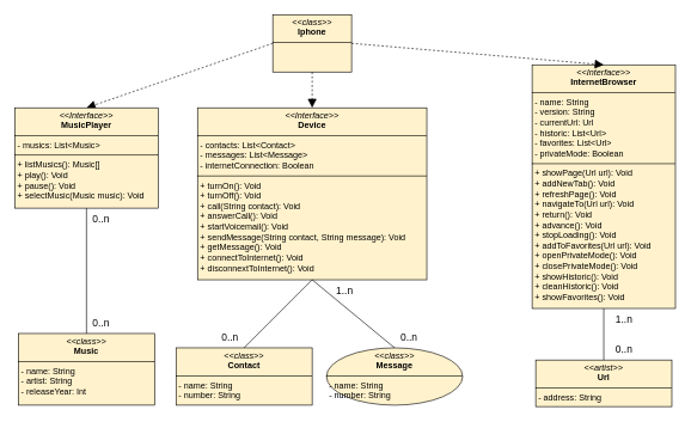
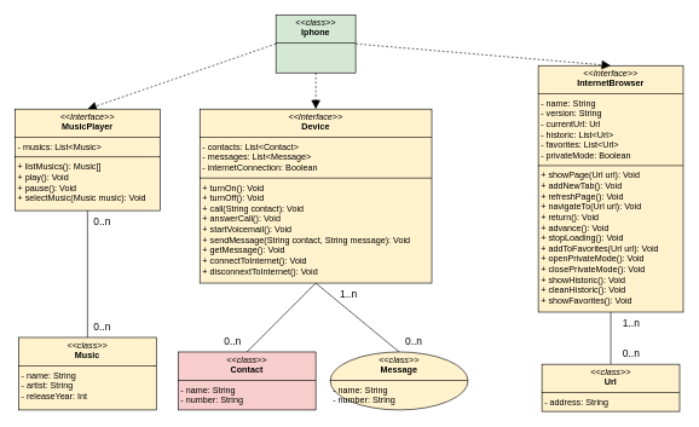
  <mxCell id="0" />
  <mxCell id="1" parent="0" />
  <mxCell id="2" style="rounded=0;orthogonalLoop=1;jettySize=auto;html=1;exitX=0;exitY=0.5;exitDx=0;exitDy=0;endArrow=block;endFill=1;endSize=10;dashed=1;fillColor=#fff2cc;strokeColor=#000000;" edge="1" parent="1" source="3"><mxGeometry relative="1" as="geometry"><mxPoint x="120" y="150" as="targetPoint" /></mxGeometry></mxCell>
- <mxCell id="3" value="&lt;p style=&quot;margin:0px;margin-top:4px;text-align:center;&quot;&gt;&lt;i&gt;&amp;lt;&amp;lt;class&amp;gt;&amp;gt;&lt;/i&gt;&lt;br&gt;&lt;b&gt;Iphone&lt;/b&gt;&lt;/p&gt;&lt;hr size=&quot;1&quot; style=&quot;border-style:solid;&quot;&gt;&lt;p style=&quot;margin:0px;margin-left:4px;&quot;&gt;&lt;br&gt;&lt;/p&gt;" style="verticalAlign=top;align=left;overflow=fill;html=1;whiteSpace=wrap;fillColor=#fff2cc;strokeColor=#000000;" vertex="1" parent="1"><mxGeometry x="380" y="20" width="110" height="80" as="geometry" /></mxCell>
+ <mxCell id="3" value="&lt;p style=&quot;margin:0px;margin-top:4px;text-align:center;&quot;&gt;&lt;i&gt;&amp;lt;&amp;lt;class&amp;gt;&amp;gt;&lt;/i&gt;&lt;br&gt;&lt;b&gt;Iphone&lt;/b&gt;&lt;/p&gt;&lt;hr size=&quot;1&quot; style=&quot;border-style:solid;&quot;&gt;&lt;p style=&quot;margin:0px;margin-left:4px;&quot;&gt;&lt;br&gt;&lt;/p&gt;" style="verticalAlign=top;align=left;overflow=fill;html=1;whiteSpace=wrap;fillColor=#d5e8d4;strokeColor=#000000;" vertex="1" parent="1"><mxGeometry x="380" y="20" width="110" height="80" as="geometry" /></mxCell>
  <mxCell id="4" value="&lt;p style=&quot;margin:0px;margin-top:4px;text-align:center;&quot;&gt;&lt;i&gt;&amp;lt;&amp;lt;Interface&amp;gt;&amp;gt;&lt;/i&gt;&lt;br&gt;&lt;b&gt;MusicPlayer&lt;/b&gt;&lt;/p&gt;&lt;hr size=&quot;1&quot; style=&quot;border-style:solid;&quot;&gt;&lt;p style=&quot;margin:0px;margin-left:4px;&quot;&gt;- musics: List&amp;lt;Music&amp;gt;&lt;br&gt;&lt;/p&gt;&lt;hr size=&quot;1&quot; style=&quot;border-style:solid;&quot;&gt;&lt;p style=&quot;margin:0px;margin-left:4px;&quot;&gt;+ listMusics(): Music[]&lt;br&gt;+ play(): Void&lt;/p&gt;&lt;p style=&quot;margin:0px;margin-left:4px;&quot;&gt;+ pause(): Void&lt;br&gt;&lt;/p&gt;&lt;p style=&quot;margin:0px;margin-left:4px;&quot;&gt;+ selectMusic(Music music): Void&lt;br&gt;&lt;/p&gt;" style="verticalAlign=top;align=left;overflow=fill;html=1;whiteSpace=wrap;fillColor=#fff2cc;strokeColor=#000000;" vertex="1" parent="1"><mxGeometry x="20" y="150" width="200" height="140" as="geometry" /></mxCell>
  <mxCell id="5" value="&lt;p style=&quot;margin:0px;margin-top:4px;text-align:center;&quot;&gt;&lt;i&gt;&amp;lt;&amp;lt;Interface&amp;gt;&amp;gt;&lt;/i&gt;&lt;br&gt;&lt;b&gt;Device&lt;/b&gt;&lt;/p&gt;&lt;hr size=&quot;1&quot; style=&quot;border-style:solid;&quot;&gt;&lt;p style=&quot;margin:0px;margin-left:4px;&quot;&gt;- contacts: List&amp;lt;Contact&amp;gt;&lt;/p&gt;&lt;p style=&quot;margin:0px;margin-left:4px;&quot;&gt;- messages: List&amp;lt;Message&amp;gt;&lt;/p&gt;&lt;p style=&quot;margin:0px;margin-left:4px;&quot;&gt;- internetConnection: Boolean&lt;/p&gt;&lt;hr size=&quot;1&quot; style=&quot;border-style:solid;&quot;&gt;&lt;p style=&quot;margin:0px;margin-left:4px;&quot;&gt;+ turnOn(): Void&lt;br&gt;+ turnOff(): Void&lt;br&gt;&lt;/p&gt;&lt;p style=&quot;margin:0px;margin-left:4px;&quot;&gt;+ call(String contact): Void&lt;br&gt;&lt;/p&gt;&lt;p style=&quot;margin:0px;margin-left:4px;&quot;&gt;+ answerCall(): Void&lt;br&gt;&lt;/p&gt;&lt;p style=&quot;margin:0px;margin-left:4px;&quot;&gt;+ startVoicemail(): Void&lt;br&gt;&lt;/p&gt;&lt;p style=&quot;margin:0px;margin-left:4px;&quot;&gt;+ sendMessage(String contact, String message): Void&lt;br&gt;&lt;/p&gt;&lt;p style=&quot;margin:0px;margin-left:4px;&quot;&gt;+ getMessage(): Void&lt;br&gt;&lt;/p&gt;&lt;p style=&quot;margin:0px;margin-left:4px;&quot;&gt;+ connectToInternet(): Void&lt;br&gt;&lt;/p&gt;&lt;p style=&quot;margin:0px;margin-left:4px;&quot;&gt;+ disconnextToInternet(): Void&lt;br&gt;&lt;/p&gt;" style="verticalAlign=top;align=left;overflow=fill;html=1;whiteSpace=wrap;fillColor=#fff2cc;strokeColor=#000000;" vertex="1" parent="1"><mxGeometry x="275" y="150" width="320" height="240" as="geometry" /></mxCell>
  <mxCell id="6" style="rounded=0;orthogonalLoop=1;jettySize=auto;html=1;exitX=0.5;exitY=1;exitDx=0;exitDy=0;entryX=0.5;entryY=0;entryDx=0;entryDy=0;endArrow=block;endFill=1;endSize=10;dashed=1;fillColor=#fff2cc;strokeColor=#000000;" edge="1" parent="1" source="3" target="5"><mxGeometry relative="1" as="geometry"><mxPoint x="470" y="60" as="sourcePoint" /><mxPoint x="245" y="230" as="targetPoint" /></mxGeometry></mxCell>
  <mxCell id="7" value="&lt;p style=&quot;margin:0px;margin-top:4px;text-align:center;&quot;&gt;&lt;i&gt;&amp;lt;&amp;lt;Interface&amp;gt;&amp;gt;&lt;/i&gt;&lt;br&gt;&lt;b&gt;InternetBrowser&lt;/b&gt;&lt;/p&gt;&lt;hr size=&quot;1&quot; style=&quot;border-style:solid;&quot;&gt;&lt;p style=&quot;margin:0px;margin-left:4px;&quot;&gt;- name: String&lt;br&gt;&lt;/p&gt;&lt;p style=&quot;margin:0px;margin-left:4px;&quot;&gt;- version: String&lt;/p&gt;&lt;p style=&quot;margin:0px;margin-left:4px;&quot;&gt;- currentUrl: Url&lt;/p&gt;&lt;p style=&quot;margin:0px;margin-left:4px;&quot;&gt;- historic: List&amp;lt;Url&amp;gt;&lt;/p&gt;&lt;p style=&quot;margin:0px;margin-left:4px;&quot;&gt;- favorites: List&amp;lt;Url&amp;gt;&lt;/p&gt;&lt;p style=&quot;margin:0px;margin-left:4px;&quot;&gt;- privateMode: Boolean&lt;/p&gt;&lt;hr size=&quot;1&quot; style=&quot;border-style:solid;&quot;&gt;&lt;p style=&quot;margin:0px;margin-left:4px;&quot;&gt;+ showPage(Url url): Void&lt;br&gt;+ addNewTab(): Void&lt;/p&gt;&lt;p style=&quot;margin:0px;margin-left:4px;&quot;&gt;+ refreshPage(): Void&lt;br&gt;&lt;/p&gt;&lt;p style=&quot;margin:0px;margin-left:4px;&quot;&gt;+ navigateTo(Url url): Void&lt;br&gt;&lt;/p&gt;&lt;p style=&quot;margin:0px;margin-left:4px;&quot;&gt;+ return(): Void&lt;/p&gt;&lt;p style=&quot;margin:0px;margin-left:4px;&quot;&gt;+ advance(): Void&lt;/p&gt;&lt;p style=&quot;margin:0px;margin-left:4px;&quot;&gt;+ stopLoading(): Void&lt;/p&gt;&lt;p style=&quot;margin:0px;margin-left:4px;&quot;&gt;+ addToFavorites(Url url): Void&lt;/p&gt;&lt;p style=&quot;margin:0px;margin-left:4px;&quot;&gt;+ openPrivateMode(): Void&lt;/p&gt;&lt;p style=&quot;margin:0px;margin-left:4px;&quot;&gt;+ closePrivateMode(): Void&lt;/p&gt;&lt;p style=&quot;margin:0px;margin-left:4px;&quot;&gt;+ showHistoric(): Void&lt;/p&gt;&lt;p style=&quot;margin:0px;margin-left:4px;&quot;&gt;+ cleanHistoric(): Void&lt;/p&gt;&lt;p style=&quot;margin:0px;margin-left:4px;&quot;&gt;+ showFavorites(): Void&lt;/p&gt;&lt;p style=&quot;margin:0px;margin-left:4px;&quot;&gt;&lt;br&gt;&lt;/p&gt;" style="verticalAlign=top;align=left;overflow=fill;html=1;whiteSpace=wrap;fillColor=#fff2cc;strokeColor=#000000;" vertex="1" parent="1"><mxGeometry x="742" y="90" width="200" height="340" as="geometry" /></mxCell>
  <mxCell id="8" style="rounded=0;orthogonalLoop=1;jettySize=auto;html=1;exitX=1;exitY=0.5;exitDx=0;exitDy=0;entryX=0.5;entryY=0;entryDx=0;entryDy=0;endArrow=block;endFill=1;endSize=10;dashed=1;fillColor=#fff2cc;strokeColor=#000000;" edge="1" parent="1" source="3" target="7"><mxGeometry relative="1" as="geometry"><mxPoint x="515" y="-30" as="sourcePoint" /><mxPoint x="575" y="180" as="targetPoint" /></mxGeometry></mxCell>
  <mxCell id="9" style="rounded=0;orthogonalLoop=1;jettySize=auto;html=1;entryX=0.5;entryY=1;entryDx=0;entryDy=0;endArrow=none;endFill=0;fillColor=#fff2cc;strokeColor=#000000;" edge="1" parent="1" source="10" target="4"><mxGeometry relative="1" as="geometry" /></mxCell>
  <mxCell id="10" value="&lt;p style=&quot;margin:0px;margin-top:4px;text-align:center;&quot;&gt;&lt;i&gt;&amp;lt;&amp;lt;class&amp;gt;&amp;gt;&lt;/i&gt;&lt;br&gt;&lt;b&gt;Music&lt;/b&gt;&lt;/p&gt;&lt;hr size=&quot;1&quot; style=&quot;border-style:solid;&quot;&gt;&lt;p style=&quot;margin:0px;margin-left:4px;&quot;&gt;- name: String&lt;/p&gt;&lt;p style=&quot;margin:0px;margin-left:4px;&quot;&gt;- artist: String&lt;/p&gt;&lt;p style=&quot;margin:0px;margin-left:4px;&quot;&gt;- releaseYear: Int&lt;/p&gt;" style="verticalAlign=top;align=left;overflow=fill;html=1;whiteSpace=wrap;fillColor=#fff2cc;strokeColor=#000000;" vertex="1" parent="1"><mxGeometry x="25" y="465" width="190" height="100" as="geometry" /></mxCell>
  <mxCell id="11" value="&lt;font style=&quot;font-size: 14px;&quot;&gt;0..n&lt;/font&gt;" style="text;html=1;align=center;verticalAlign=middle;resizable=0;points=[];autosize=1;" vertex="1" parent="1"><mxGeometry x="115" y="290" width="50" height="30" as="geometry" /></mxCell>
  <mxCell id="12" value="&lt;font style=&quot;font-size: 14px;&quot;&gt;0..n&lt;/font&gt;" style="text;html=1;align=center;verticalAlign=middle;resizable=0;points=[];autosize=1;" vertex="1" parent="1"><mxGeometry x="115" y="435" width="50" height="30" as="geometry" /></mxCell>
- <mxCell id="13" value="&lt;p style=&quot;margin:0px;margin-top:4px;text-align:center;&quot;&gt;&lt;i&gt;&amp;lt;&amp;lt;class&amp;gt;&amp;gt;&lt;/i&gt;&lt;br&gt;&lt;b&gt;Contact&lt;/b&gt;&lt;/p&gt;&lt;hr size=&quot;1&quot; style=&quot;border-style:solid;&quot;&gt;&lt;p style=&quot;margin:0px;margin-left:4px;&quot;&gt;- name: String&lt;/p&gt;&lt;p style=&quot;margin:0px;margin-left:4px;&quot;&gt;- number: String&lt;/p&gt;" style="verticalAlign=top;align=left;overflow=fill;html=1;whiteSpace=wrap;fillColor=#fff2cc;strokeColor=#000000;" vertex="1" parent="1"><mxGeometry x="245" y="485" width="190" height="80" as="geometry" /></mxCell>
+ <mxCell id="13" value="&lt;p style=&quot;margin:0px;margin-top:4px;text-align:center;&quot;&gt;&lt;i&gt;&amp;lt;&amp;lt;class&amp;gt;&amp;gt;&lt;/i&gt;&lt;br&gt;&lt;b&gt;Contact&lt;/b&gt;&lt;/p&gt;&lt;hr size=&quot;1&quot; style=&quot;border-style:solid;&quot;&gt;&lt;p style=&quot;margin:0px;margin-left:4px;&quot;&gt;- name: String&lt;/p&gt;&lt;p style=&quot;margin:0px;margin-left:4px;&quot;&gt;- number: String&lt;/p&gt;" style="verticalAlign=top;align=left;overflow=fill;html=1;whiteSpace=wrap;fillColor=#f8cecc;strokeColor=#000000;" vertex="1" parent="1"><mxGeometry x="245" y="485" width="190" height="80" as="geometry" /></mxCell>
  <mxCell id="14" style="rounded=0;orthogonalLoop=1;jettySize=auto;html=1;entryX=0.5;entryY=1;entryDx=0;entryDy=0;endArrow=none;endFill=0;exitX=0.5;exitY=0;exitDx=0;exitDy=0;fillColor=#fff2cc;strokeColor=#000000;" edge="1" parent="1" source="13" target="5"><mxGeometry relative="1" as="geometry"><mxPoint x="111" y="450" as="sourcePoint" /><mxPoint x="145" y="300" as="targetPoint" /></mxGeometry></mxCell>
  <mxCell id="15" value="&lt;p style=&quot;margin:0px;margin-top:4px;text-align:center;&quot;&gt;&lt;i&gt;&amp;lt;&amp;lt;class&amp;gt;&amp;gt;&lt;/i&gt;&lt;br&gt;&lt;b&gt;Message&lt;/b&gt;&lt;/p&gt;&lt;hr size=&quot;1&quot; style=&quot;border-style:solid;&quot;&gt;&lt;p style=&quot;margin:0px;margin-left:4px;&quot;&gt;- name: String&lt;/p&gt;&lt;p style=&quot;margin:0px;margin-left:4px;&quot;&gt;- number: String&lt;/p&gt;" style="ellipse;verticalAlign=top;align=left;overflow=fill;html=1;whiteSpace=wrap;fillColor=#fff2cc;strokeColor=#000000;" vertex="1" parent="1"><mxGeometry x="455" y="485" width="190" height="80" as="geometry" /></mxCell>
  <mxCell id="16" style="rounded=0;orthogonalLoop=1;jettySize=auto;html=1;entryX=0.5;entryY=1;entryDx=0;entryDy=0;endArrow=none;endFill=0;exitX=0.5;exitY=0;exitDx=0;exitDy=0;fillColor=#fff2cc;strokeColor=#000000;" edge="1" parent="1" source="15" target="5"><mxGeometry relative="1" as="geometry"><mxPoint x="330" y="550" as="sourcePoint" /><mxPoint x="445" y="400" as="targetPoint" /></mxGeometry></mxCell>
  <mxCell id="17" value="&lt;font style=&quot;font-size: 14px;&quot;&gt;0..n&lt;/font&gt;" style="text;html=1;align=center;verticalAlign=middle;resizable=0;points=[];autosize=1;" vertex="1" parent="1"><mxGeometry x="295" y="455" width="50" height="30" as="geometry" /></mxCell>
  <mxCell id="18" value="&lt;font style=&quot;font-size: 14px;&quot;&gt;0..n&lt;/font&gt;" style="text;html=1;align=center;verticalAlign=middle;resizable=0;points=[];autosize=1;" vertex="1" parent="1"><mxGeometry x="545" y="455" width="50" height="30" as="geometry" /></mxCell>
  <mxCell id="19" value="&lt;font style=&quot;font-size: 14px;&quot;&gt;1..n&lt;/font&gt;" style="text;html=1;align=center;verticalAlign=middle;resizable=0;points=[];autosize=1;" vertex="1" parent="1"><mxGeometry x="455" y="390" width="50" height="30" as="geometry" /></mxCell>
- <mxCell id="20" value="&lt;p style=&quot;margin:0px;margin-top:4px;text-align:center;&quot;&gt;&lt;i&gt;&amp;lt;&amp;lt;artist&amp;gt;&amp;gt;&lt;/i&gt;&lt;br&gt;&lt;b&gt;Url&lt;/b&gt;&lt;/p&gt;&lt;hr size=&quot;1&quot; style=&quot;border-style:solid;&quot;&gt;&lt;p style=&quot;margin:0px;margin-left:4px;&quot;&gt;- address: String&lt;/p&gt;" style="verticalAlign=top;align=left;overflow=fill;html=1;whiteSpace=wrap;fillColor=#fff2cc;strokeColor=#000000;" vertex="1" parent="1"><mxGeometry x="747" y="502" width="190" height="65" as="geometry" /></mxCell>
+ <mxCell id="20" value="&lt;p style=&quot;margin:0px;margin-top:4px;text-align:center;&quot;&gt;&lt;i&gt;&amp;lt;&amp;lt;class&amp;gt;&amp;gt;&lt;/i&gt;&lt;br&gt;&lt;b&gt;Url&lt;/b&gt;&lt;/p&gt;&lt;hr size=&quot;1&quot; style=&quot;border-style:solid;&quot;&gt;&lt;p style=&quot;margin:0px;margin-left:4px;&quot;&gt;- address: String&lt;/p&gt;" style="verticalAlign=top;align=left;overflow=fill;html=1;whiteSpace=wrap;fillColor=#fff2cc;strokeColor=#000000;" vertex="1" parent="1"><mxGeometry x="747" y="502" width="190" height="65" as="geometry" /></mxCell>
  <mxCell id="21" style="rounded=0;orthogonalLoop=1;jettySize=auto;html=1;entryX=0.5;entryY=1;entryDx=0;entryDy=0;endArrow=none;endFill=0;exitX=0.5;exitY=0;exitDx=0;exitDy=0;fillColor=#fff2cc;strokeColor=#000000;" edge="1" parent="1" source="20" target="7"><mxGeometry relative="1" as="geometry"><mxPoint x="560" y="495" as="sourcePoint" /><mxPoint x="445" y="400" as="targetPoint" /></mxGeometry></mxCell>
  <mxCell id="22" value="&lt;font style=&quot;font-size: 14px;&quot;&gt;1..n&lt;/font&gt;" style="text;html=1;align=center;verticalAlign=middle;resizable=0;points=[];autosize=1;" vertex="1" parent="1"><mxGeometry x="845" y="430" width="50" height="30" as="geometry" /></mxCell>
  <mxCell id="23" value="&lt;font style=&quot;font-size: 14px;&quot;&gt;0..n&lt;/font&gt;" style="text;html=1;align=center;verticalAlign=middle;resizable=0;points=[];autosize=1;" vertex="1" parent="1"><mxGeometry x="845" y="472" width="50" height="30" as="geometry" /></mxCell>
